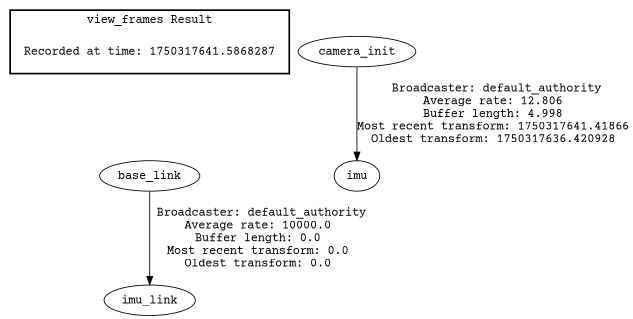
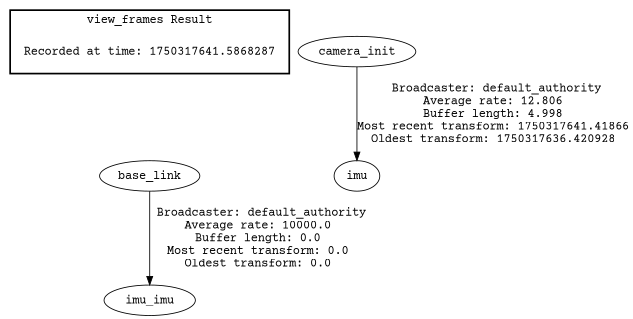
  digraph {
    fontname="Courier Prime"
    node [fontname="Courier Prime"]
    edge [fontname="Courier Prime"]
    "Recorded at time: 1750317641.5868287" [shape=plaintext]
    base_link
    n3 [label=imu]
    camera_init
-   imu_link
+   imu_link [label=imu_imu]
    subgraph cluster_1 {
      color=black
      label="view_frames Result"
      style=bold
      "Recorded at time: 1750317641.5868287"
    }
    "Recorded at time: 1750317641.5868287" -> base_link [style=invis]
    base_link -> imu_link [label=" Broadcaster: default_authority\nAverage rate: 10000.0\nBuffer length: 0.0\nMost recent transform: 0.0\nOldest transform: 0.0\n"]
    camera_init -> n3 [label=" Broadcaster: default_authority\nAverage rate: 12.806\nBuffer length: 4.998\nMost recent transform: 1750317641.41866\nOldest transform: 1750317636.420928\n"]
  }
